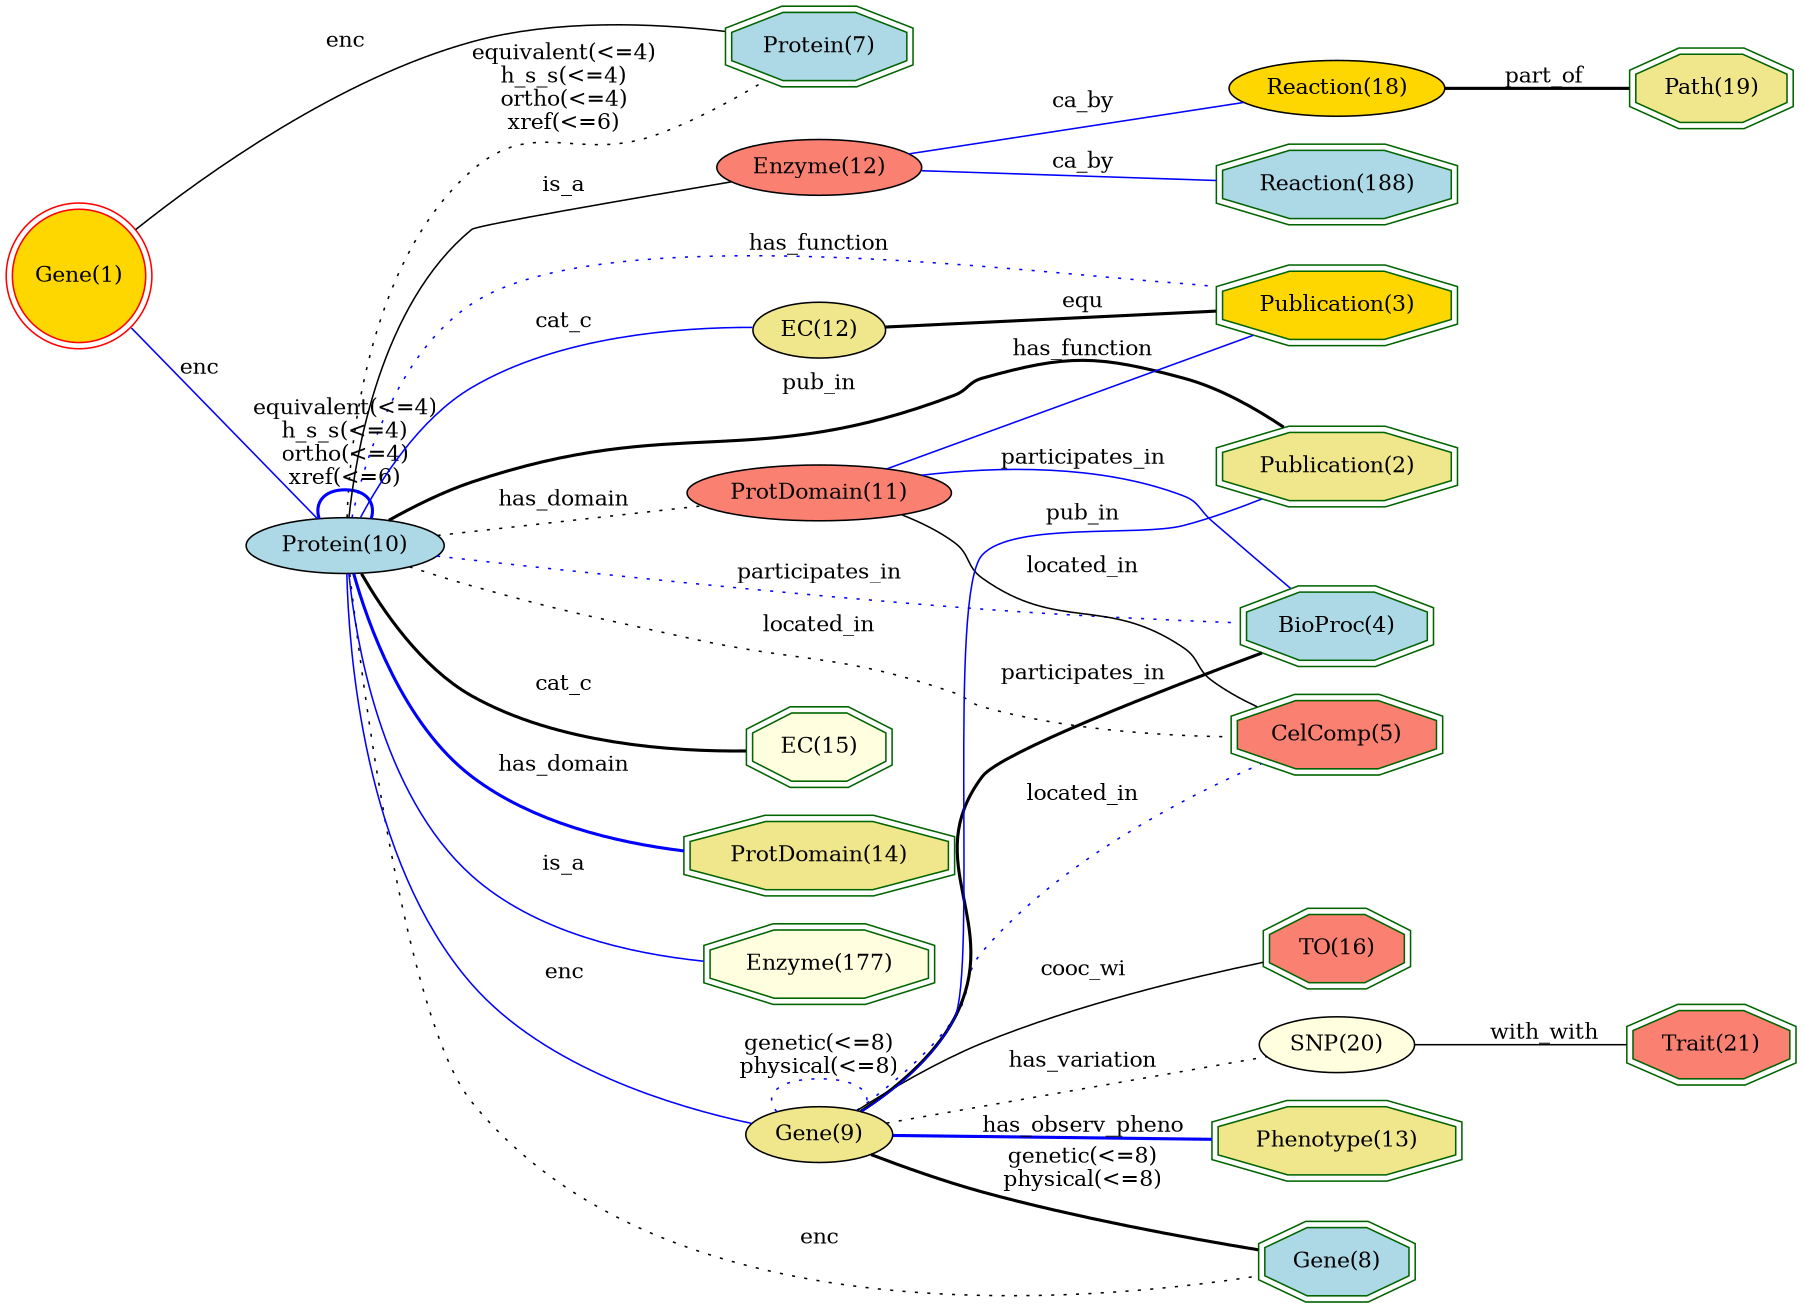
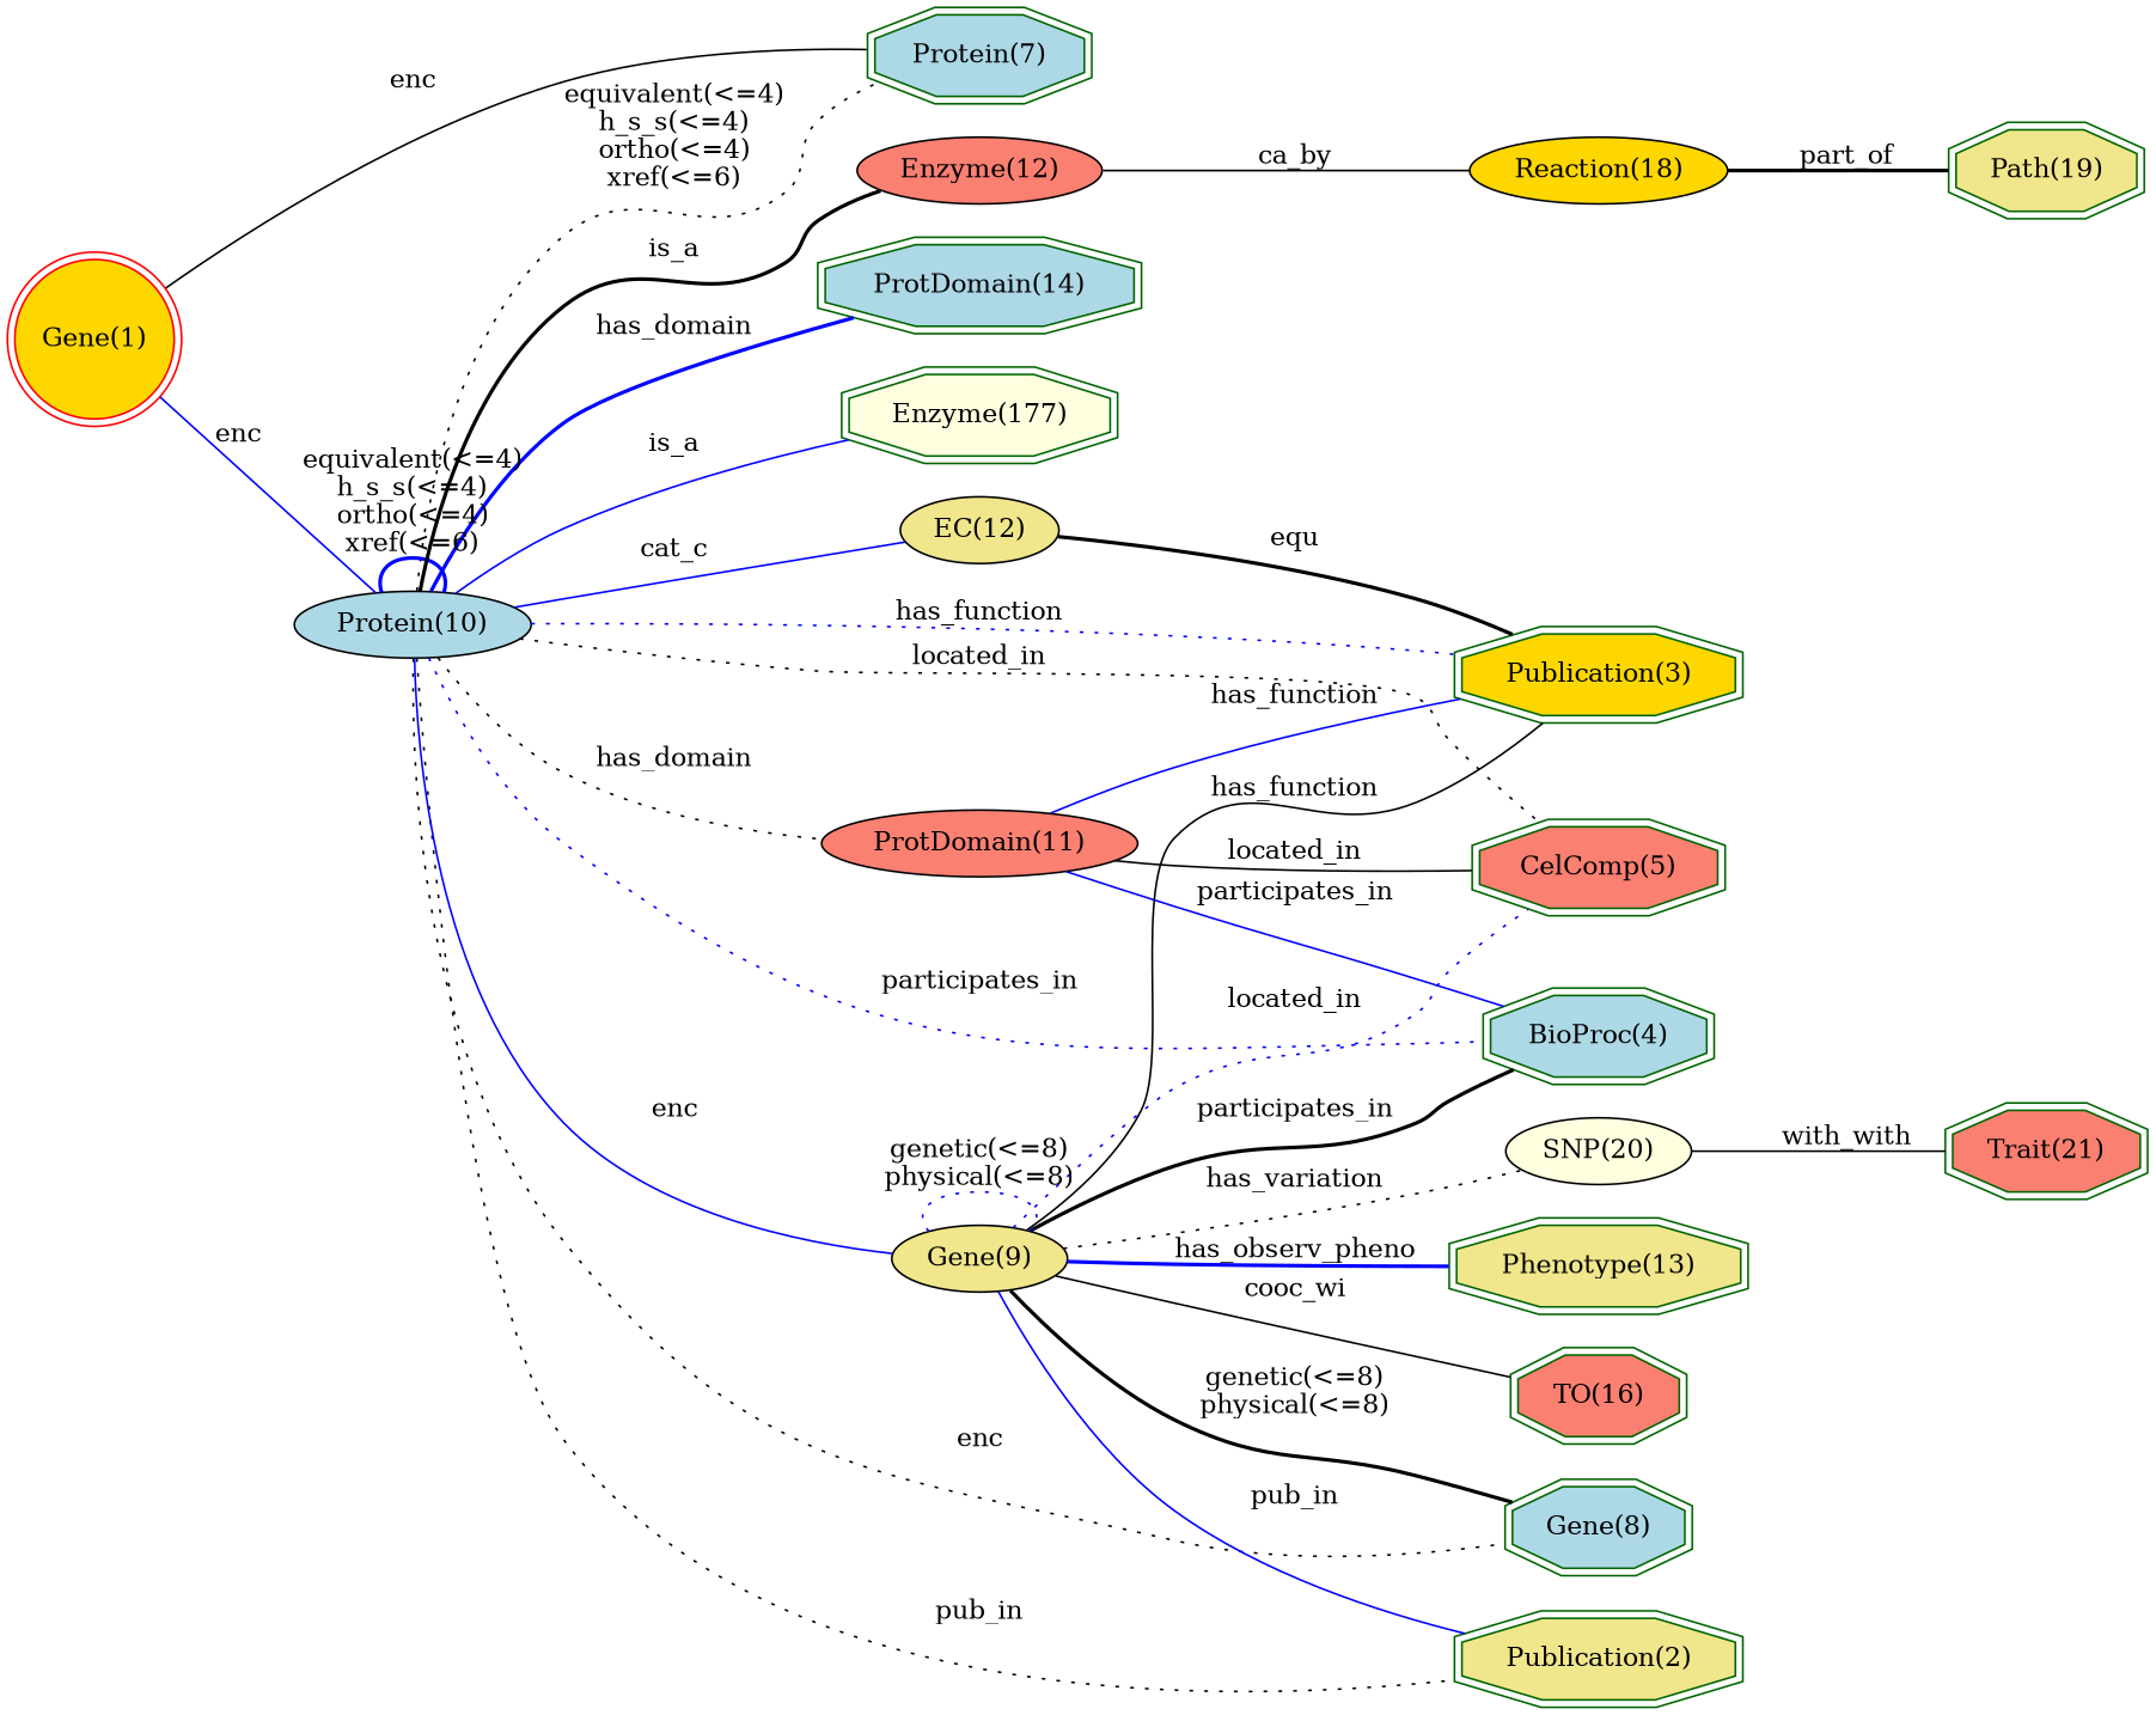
  digraph {
    rankdir=LR
    node [color=darkgreen fillcolor=lightblue shape=doubleoctagon style=filled]
    edge [arrowhead=none color=black style=solid]
    "Phenotype(13)" [fillcolor=khaki height=0.61111 width=1.9805]
    "Protein(7)" [height=0.61111 width=1.4931]
    n3 [fillcolor=gold height=0.61111 label="Publication(3)" width=1.7]
    "CelComp(5)" [fillcolor=salmon height=0.61111 width=1.7443]
    "BioProc(4)" [height=0.61111 width=1.5966]
    "TO(16)" [fillcolor=salmon height=0.61111 width=1.2077]
    "Gene(8)" [height=0.61111 width=1.286]
    "Trait(21)" [fillcolor=salmon height=0.61111 width=1.3655]
    "Publication(2)" [fillcolor=khaki height=0.61111 width=1.9362]
    "Path(19)" [fillcolor=khaki height=0.61111 width=1.3307]
-   "EC(15)" [fillcolor=lightyellow height=0.61111 width=1.1977]
-   "ProtDomain(14)" [fillcolor=khaki height=0.61111 width=2.1578]
-   "Reaction(188)" [height=0.61111 width=1.9359]
+   "ProtDomain(14)" [height=0.61111 width=2.1578]
    "Enzyme(177)" [fillcolor=lightyellow height=0.61111 width=1.8621]
    "Gene(1)" [color=red fillcolor=gold height=1.1966 shape=doublecircle width=1.1966]
    "Protein(10)" [height=0.5 width=1.3996 color="" shape=""]
    "ProtDomain(11)" [fillcolor=salmon height=0.5 width=1.8819 color="" shape=""]
    "Gene(9)" [fillcolor=khaki height=0.5 width=1.0855 color="" shape=""]
    "EC(12)" [fillcolor=khaki height=0.5 width=1.0039 color="" shape=""]
    n20 [fillcolor=salmon height=0.5 label="Enzyme(12)" width=1.4949 color="" shape=""]
    "SNP(20)" [fillcolor=lightyellow height=0.5 width=1.1406 color="" shape=""]
    "Reaction(18)" [fillcolor=gold height=0.5 width=1.5631 color="" shape=""]
    "Gene(1)" -> "Protein(7)" [label=enc]
    "Gene(1)" -> "Protein(10)" [color=blue label=enc]
    "Protein(10)" -> "Protein(7)" [label="equivalent(<=4)\nh_s_s(<=4)\northo(<=4)\nxref(<=6)" style=dotted]
    "Protein(10)" -> n3 [color=blue label=has_function style=dotted]
    "Protein(10)" -> "CelComp(5)" [label=located_in style=dotted]
    "Protein(10)" -> "BioProc(4)" [color=blue label=participates_in style=dotted]
    "Protein(10)" -> "Gene(8)" [label=enc style=dotted]
-   "Protein(10)" -> "Publication(2)" [label=pub_in style=bold]
-   "Protein(10)" -> "EC(15)" [label=cat_c style=bold]
+   "Protein(10)" -> "Publication(2)" [label=pub_in style=dotted]
    "Protein(10)" -> "ProtDomain(14)" [color=blue label=has_domain style=bold]
    "Protein(10)" -> "Enzyme(177)" [color=blue label=is_a]
    "Protein(10)" -> "Protein(10)" [color=blue label="equivalent(<=4)\nh_s_s(<=4)\northo(<=4)\nxref(<=6)" style=bold]
    "Protein(10)" -> "ProtDomain(11)" [label=has_domain style=dotted]
    "Protein(10)" -> "Gene(9)" [color=blue label=enc]
    "Protein(10)" -> "EC(12)" [color=blue label=cat_c]
-   "Protein(10)" -> n20 [label=is_a]
+   "Protein(10)" -> n20 [label=is_a style=bold]
    "ProtDomain(11)" -> n3 [color=blue label=has_function]
    "ProtDomain(11)" -> "CelComp(5)" [label=located_in]
    "ProtDomain(11)" -> "BioProc(4)" [color=blue label=participates_in]
    "Gene(9)" -> "Phenotype(13)" [color=blue label=has_observ_pheno style=bold]
+   "Gene(9)" -> n3 [label=has_function]
    "Gene(9)" -> "CelComp(5)" [color=blue label=located_in style=dotted]
    "Gene(9)" -> "BioProc(4)" [label=participates_in style=bold]
    "Gene(9)" -> "TO(16)" [label=cooc_wi]
    "Gene(9)" -> "Gene(8)" [label="genetic(<=8)\nphysical(<=8)" style=bold]
    "Gene(9)" -> "Publication(2)" [color=blue label=pub_in]
    "Gene(9)" -> "Gene(9)" [color=blue label="genetic(<=8)\nphysical(<=8)" style=dotted]
    "Gene(9)" -> "SNP(20)" [label=has_variation style=dotted]
    "EC(12)" -> n3 [label=equ style=bold]
-   n20 -> "Reaction(188)" [color=blue label=ca_by]
-   n20 -> "Reaction(18)" [color=blue label=ca_by]
+   n20 -> "Reaction(18)" [label=ca_by]
    "SNP(20)" -> "Trait(21)" [label=with_with]
    "Reaction(18)" -> "Path(19)" [label=part_of style=bold]
  }
